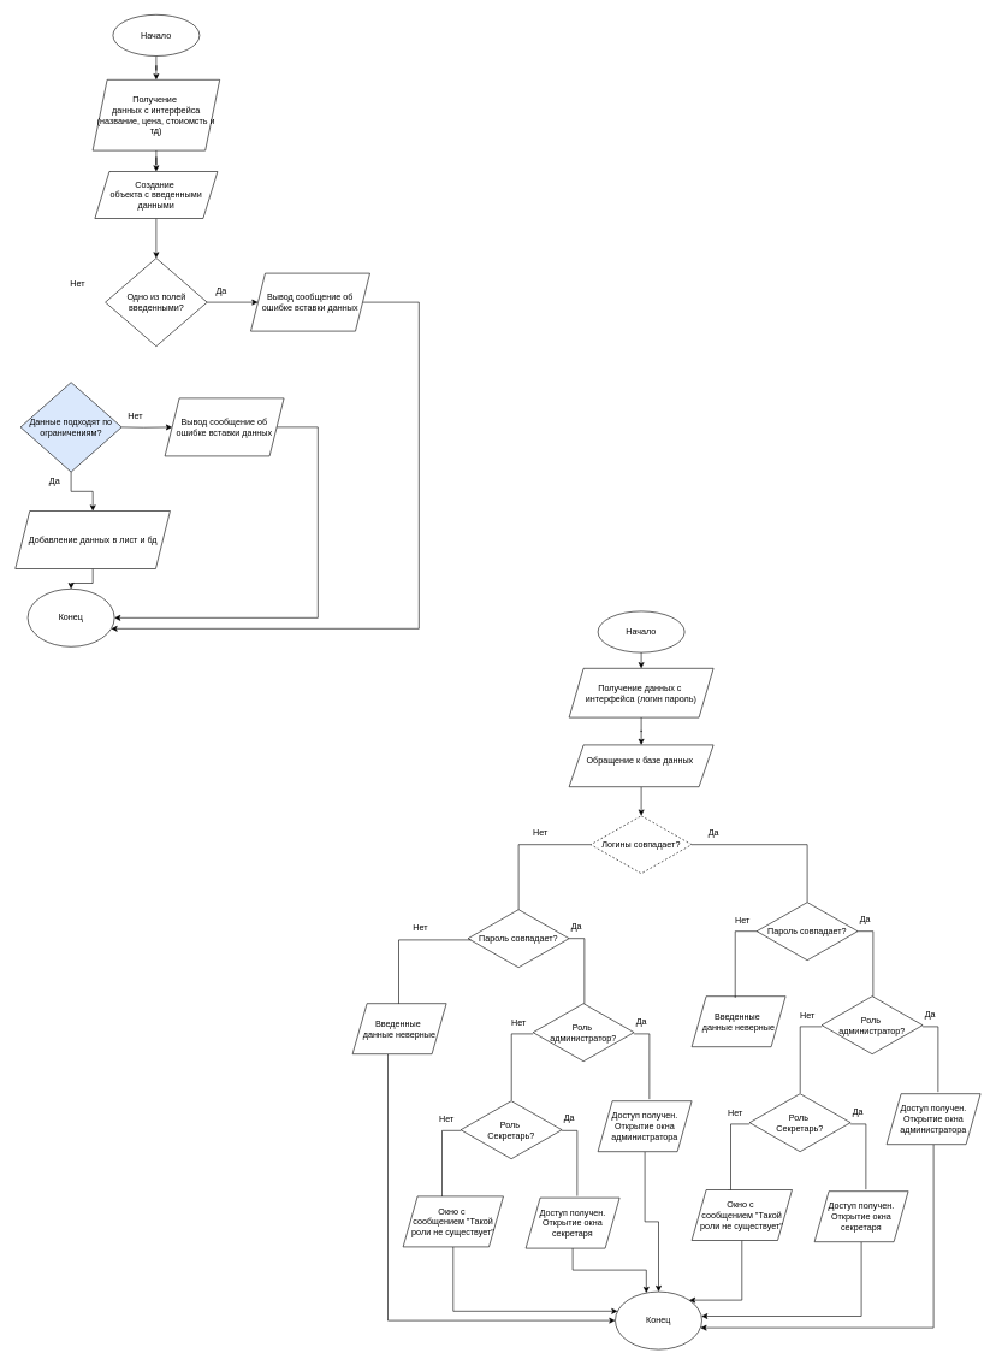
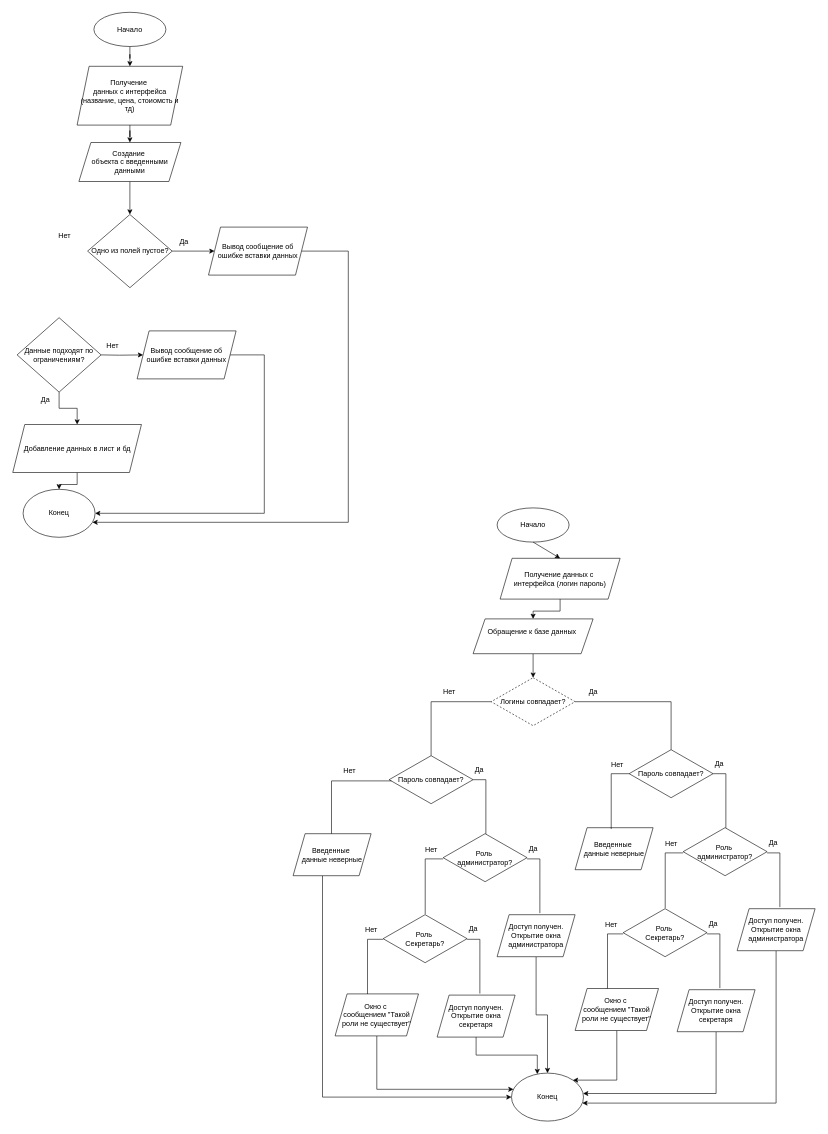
  <mxCell id="0" />
  <mxCell id="1" parent="0" />
  <mxCell id="2" value="Начало" style="ellipse;whiteSpace=wrap;html=1;" vertex="1" parent="1"><mxGeometry x="828" y="846" width="120" height="57" as="geometry" /></mxCell>
  <mxCell id="3" value="" style="edgeStyle=orthogonalEdgeStyle;rounded=0;orthogonalLoop=1;jettySize=auto;html=1;" edge="1" parent="1" source="4" target="7"><mxGeometry relative="1" as="geometry" /></mxCell>
- <mxCell id="4" value="Получение данных с&amp;nbsp;&lt;div&gt;интерфейса (логин пароль)&lt;/div&gt;" style="shape=parallelogram;perimeter=parallelogramPerimeter;whiteSpace=wrap;html=1;fixedSize=1;" vertex="1" parent="1"><mxGeometry x="788" y="925" width="200" height="68" as="geometry" /></mxCell>
+ <mxCell id="4" value="Получение данных с&amp;nbsp;&lt;div&gt;интерфейса (логин пароль)&lt;/div&gt;" style="shape=parallelogram;perimeter=parallelogramPerimeter;whiteSpace=wrap;html=1;fixedSize=1;" vertex="1" parent="1"><mxGeometry x="833" y="930" width="200" height="68" as="geometry" /></mxCell>
  <mxCell id="5" value="" style="endArrow=classic;html=1;rounded=0;entryX=0.5;entryY=0;entryDx=0;entryDy=0;exitX=0.5;exitY=1;exitDx=0;exitDy=0;" edge="1" parent="1" source="2" target="4"><mxGeometry width="50" height="50" relative="1" as="geometry"><mxPoint x="868" y="789" as="sourcePoint" /><mxPoint x="918" y="739" as="targetPoint" /></mxGeometry></mxCell>
  <mxCell id="6" style="edgeStyle=orthogonalEdgeStyle;rounded=0;orthogonalLoop=1;jettySize=auto;html=1;entryX=0.5;entryY=0;entryDx=0;entryDy=0;" edge="1" parent="1" source="7" target="9"><mxGeometry relative="1" as="geometry" /></mxCell>
  <mxCell id="7" value="Обращение к базе данных&amp;nbsp;&lt;div&gt;&lt;br&gt;&lt;/div&gt;" style="shape=parallelogram;perimeter=parallelogramPerimeter;whiteSpace=wrap;html=1;fixedSize=1;" vertex="1" parent="1"><mxGeometry x="788" y="1031" width="200" height="58" as="geometry" /></mxCell>
  <mxCell id="8" style="edgeStyle=orthogonalEdgeStyle;rounded=0;orthogonalLoop=1;jettySize=auto;html=1;endArrow=none;endFill=0;" edge="1" parent="1" source="9" target="10"><mxGeometry relative="1" as="geometry"><Array as="points"><mxPoint x="1118" y="1169" /></Array></mxGeometry></mxCell>
  <mxCell id="9" value="Логины совпадает?" style="rhombus;whiteSpace=wrap;html=1;dashed=1;" vertex="1" parent="1"><mxGeometry x="818" y="1129" width="140" height="80" as="geometry" /></mxCell>
  <mxCell id="10" value="Пароль совпадает?" style="rhombus;whiteSpace=wrap;html=1;" vertex="1" parent="1"><mxGeometry x="1048" y="1249" width="140" height="80" as="geometry" /></mxCell>
  <mxCell id="11" style="edgeStyle=orthogonalEdgeStyle;rounded=0;orthogonalLoop=1;jettySize=auto;html=1;entryX=0;entryY=0.5;entryDx=0;entryDy=0;endArrow=none;endFill=0;" edge="1" parent="1" target="9"><mxGeometry relative="1" as="geometry"><mxPoint x="718" y="1259" as="sourcePoint" /><Array as="points"><mxPoint x="718" y="1169" /></Array></mxGeometry></mxCell>
  <mxCell id="12" value="Нет" style="text;html=1;align=center;verticalAlign=middle;resizable=0;points=[];autosize=1;strokeColor=none;fillColor=none;" vertex="1" parent="1"><mxGeometry x="728" y="1137" width="40" height="30" as="geometry" /></mxCell>
  <mxCell id="13" value="Да" style="text;html=1;align=center;verticalAlign=middle;resizable=0;points=[];autosize=1;strokeColor=none;fillColor=none;" vertex="1" parent="1"><mxGeometry x="968" y="1137" width="40" height="30" as="geometry" /></mxCell>
  <mxCell id="14" value="Нет" style="text;html=1;align=center;verticalAlign=middle;resizable=0;points=[];autosize=1;strokeColor=none;fillColor=none;" vertex="1" parent="1"><mxGeometry x="1008" y="1259" width="40" height="30" as="geometry" /></mxCell>
  <mxCell id="15" value="Введенные&amp;nbsp;&lt;div&gt;данные неверные&lt;/div&gt;" style="shape=parallelogram;perimeter=parallelogramPerimeter;whiteSpace=wrap;html=1;fixedSize=1;" vertex="1" parent="1"><mxGeometry x="958" y="1379" width="130" height="70" as="geometry" /></mxCell>
  <mxCell id="16" value="Пароль совпадает?" style="rhombus;whiteSpace=wrap;html=1;" vertex="1" parent="1"><mxGeometry x="648" y="1259" width="140" height="80" as="geometry" /></mxCell>
  <mxCell id="17" style="edgeStyle=orthogonalEdgeStyle;rounded=0;orthogonalLoop=1;jettySize=auto;html=1;entryX=0;entryY=0.5;entryDx=0;entryDy=0;endArrow=none;endFill=0;" edge="1" parent="1"><mxGeometry relative="1" as="geometry"><mxPoint x="552" y="1391" as="sourcePoint" /><mxPoint x="652" y="1301" as="targetPoint" /><Array as="points"><mxPoint x="552" y="1301" /></Array></mxGeometry></mxCell>
  <mxCell id="18" value="Нет" style="text;html=1;align=center;verticalAlign=middle;resizable=0;points=[];autosize=1;strokeColor=none;fillColor=none;" vertex="1" parent="1"><mxGeometry x="562" y="1269" width="40" height="30" as="geometry" /></mxCell>
  <mxCell id="19" style="edgeStyle=orthogonalEdgeStyle;rounded=0;orthogonalLoop=1;jettySize=auto;html=1;entryX=0;entryY=0.5;entryDx=0;entryDy=0;" edge="1" parent="1" source="20" target="33"><mxGeometry relative="1" as="geometry"><Array as="points"><mxPoint x="537" y="1828" /></Array></mxGeometry></mxCell>
  <mxCell id="20" value="Введенные&amp;nbsp;&lt;div&gt;данные неверные&lt;/div&gt;" style="shape=parallelogram;perimeter=parallelogramPerimeter;whiteSpace=wrap;html=1;fixedSize=1;" vertex="1" parent="1"><mxGeometry x="488" y="1389" width="130" height="70" as="geometry" /></mxCell>
  <mxCell id="21" style="edgeStyle=orthogonalEdgeStyle;rounded=0;orthogonalLoop=1;jettySize=auto;html=1;entryX=0.856;entryY=0.006;entryDx=0;entryDy=0;entryPerimeter=0;endArrow=none;endFill=0;" edge="1" parent="1" source="16"><mxGeometry relative="1" as="geometry"><mxPoint x="809.28" y="1389.42" as="targetPoint" /><Array as="points"><mxPoint x="809" y="1299" /></Array></mxGeometry></mxCell>
  <mxCell id="22" value="Да" style="text;html=1;align=center;verticalAlign=middle;resizable=0;points=[];autosize=1;strokeColor=none;fillColor=none;" vertex="1" parent="1"><mxGeometry x="778" y="1267" width="40" height="30" as="geometry" /></mxCell>
  <mxCell id="23" value="Роль&amp;nbsp;&lt;div&gt;администратор?&lt;/div&gt;" style="rhombus;whiteSpace=wrap;html=1;" vertex="1" parent="1"><mxGeometry x="738" y="1389" width="140" height="80" as="geometry" /></mxCell>
  <mxCell id="24" style="edgeStyle=orthogonalEdgeStyle;rounded=0;orthogonalLoop=1;jettySize=auto;html=1;entryX=0.463;entryY=0.03;entryDx=0;entryDy=0;entryPerimeter=0;endArrow=none;endFill=0;" edge="1" parent="1" source="10" target="15"><mxGeometry relative="1" as="geometry"><Array as="points"><mxPoint x="1018" y="1289" /></Array></mxGeometry></mxCell>
  <mxCell id="25" style="edgeStyle=orthogonalEdgeStyle;rounded=0;orthogonalLoop=1;jettySize=auto;html=1;entryX=0.856;entryY=0.006;entryDx=0;entryDy=0;entryPerimeter=0;endArrow=none;endFill=0;" edge="1" parent="1"><mxGeometry relative="1" as="geometry"><mxPoint x="1188" y="1289" as="sourcePoint" /><mxPoint x="1209.28" y="1379.42" as="targetPoint" /><Array as="points"><mxPoint x="1209" y="1289" /></Array></mxGeometry></mxCell>
  <mxCell id="26" value="Да" style="text;html=1;align=center;verticalAlign=middle;resizable=0;points=[];autosize=1;strokeColor=none;fillColor=none;" vertex="1" parent="1"><mxGeometry x="1178" y="1257" width="40" height="30" as="geometry" /></mxCell>
  <mxCell id="27" value="Роль&amp;nbsp;&lt;div&gt;администратор?&lt;/div&gt;" style="rhombus;whiteSpace=wrap;html=1;" vertex="1" parent="1"><mxGeometry x="1138" y="1379" width="140" height="80" as="geometry" /></mxCell>
  <mxCell id="28" value="Нет" style="text;html=1;align=center;verticalAlign=middle;resizable=0;points=[];autosize=1;strokeColor=none;fillColor=none;" vertex="1" parent="1"><mxGeometry y="1401" width="40" height="30" as="geometry" x="698" /></mxCell>
  <mxCell id="29" style="edgeStyle=orthogonalEdgeStyle;rounded=0;orthogonalLoop=1;jettySize=auto;html=1;entryX=0.463;entryY=0.03;entryDx=0;entryDy=0;entryPerimeter=0;endArrow=none;endFill=0;" edge="1" parent="1"><mxGeometry relative="1" as="geometry"><mxPoint x="738" y="1431" as="sourcePoint" /><Array as="points"><mxPoint x="708" y="1431" /></Array><mxPoint x="708.19" y="1523.1" as="targetPoint" /></mxGeometry></mxCell>
  <mxCell id="30" style="edgeStyle=orthogonalEdgeStyle;rounded=0;orthogonalLoop=1;jettySize=auto;html=1;entryX=0.856;entryY=0.006;entryDx=0;entryDy=0;entryPerimeter=0;endArrow=none;endFill=0;" edge="1" parent="1"><mxGeometry relative="1" as="geometry"><mxPoint x="878" y="1431" as="sourcePoint" /><mxPoint x="899.28" y="1521.42" as="targetPoint" /><Array as="points"><mxPoint x="899" y="1431" /></Array></mxGeometry></mxCell>
  <mxCell id="31" value="Да" style="text;html=1;align=center;verticalAlign=middle;resizable=0;points=[];autosize=1;strokeColor=none;fillColor=none;" vertex="1" parent="1"><mxGeometry x="868" y="1399" width="40" height="30" as="geometry" /></mxCell>
  <mxCell id="32" value="Роль&amp;nbsp;&lt;div&gt;Секретарь?&lt;/div&gt;" style="rhombus;whiteSpace=wrap;html=1;" vertex="1" parent="1"><mxGeometry x="638" y="1524" width="140" height="80" as="geometry" /></mxCell>
  <mxCell id="33" value="Конец" style="ellipse;whiteSpace=wrap;html=1;" vertex="1" parent="1"><mxGeometry x="852" y="1788" width="120" height="80" as="geometry" /></mxCell>
  <mxCell id="34" style="edgeStyle=orthogonalEdgeStyle;rounded=0;orthogonalLoop=1;jettySize=auto;html=1;entryX=0.5;entryY=0;entryDx=0;entryDy=0;" edge="1" parent="1" source="35" target="33"><mxGeometry relative="1" as="geometry" /></mxCell>
  <mxCell id="35" value="Доступ получен. Открытие окна администратора" style="shape=parallelogram;perimeter=parallelogramPerimeter;whiteSpace=wrap;html=1;fixedSize=1;" vertex="1" parent="1"><mxGeometry x="828" y="1524" width="130" height="70" as="geometry" /></mxCell>
  <mxCell id="36" value="Нет" style="text;html=1;align=center;verticalAlign=middle;resizable=0;points=[];autosize=1;strokeColor=none;fillColor=none;" vertex="1" parent="1"><mxGeometry x="1098" y="1391" width="40" height="30" as="geometry" /></mxCell>
  <mxCell id="37" style="edgeStyle=orthogonalEdgeStyle;rounded=0;orthogonalLoop=1;jettySize=auto;html=1;entryX=0.463;entryY=0.03;entryDx=0;entryDy=0;entryPerimeter=0;endArrow=none;endFill=0;" edge="1" parent="1"><mxGeometry relative="1" as="geometry"><mxPoint x="1138" y="1421" as="sourcePoint" /><Array as="points"><mxPoint x="1108" y="1421" /></Array><mxPoint x="1108.19" y="1513.1" as="targetPoint" /></mxGeometry></mxCell>
  <mxCell id="38" style="edgeStyle=orthogonalEdgeStyle;rounded=0;orthogonalLoop=1;jettySize=auto;html=1;entryX=0.856;entryY=0.006;entryDx=0;entryDy=0;entryPerimeter=0;endArrow=none;endFill=0;" edge="1" parent="1"><mxGeometry relative="1" as="geometry"><mxPoint x="1278" y="1421" as="sourcePoint" /><mxPoint x="1299.28" y="1511.42" as="targetPoint" /><Array as="points"><mxPoint x="1299" y="1421" /></Array></mxGeometry></mxCell>
  <mxCell id="39" value="Да" style="text;html=1;align=center;verticalAlign=middle;resizable=0;points=[];autosize=1;strokeColor=none;fillColor=none;" vertex="1" parent="1"><mxGeometry x="1268" y="1389" width="40" height="30" as="geometry" /></mxCell>
  <mxCell id="40" value="Роль&amp;nbsp;&lt;div&gt;Секретарь?&lt;/div&gt;" style="rhombus;whiteSpace=wrap;html=1;" vertex="1" parent="1"><mxGeometry x="1038" y="1514" width="140" height="80" as="geometry" /></mxCell>
  <mxCell id="41" style="edgeStyle=orthogonalEdgeStyle;rounded=0;orthogonalLoop=1;jettySize=auto;html=1;" edge="1" parent="1" source="42" target="33"><mxGeometry relative="1" as="geometry"><Array as="points"><mxPoint x="1293" y="1838" /></Array></mxGeometry></mxCell>
  <mxCell id="42" value="Доступ получен. Открытие окна администратора" style="shape=parallelogram;perimeter=parallelogramPerimeter;whiteSpace=wrap;html=1;fixedSize=1;" vertex="1" parent="1"><mxGeometry x="1228" y="1514" width="130" height="70" as="geometry" /></mxCell>
  <mxCell id="43" value="Нет" style="text;html=1;align=center;verticalAlign=middle;resizable=0;points=[];autosize=1;strokeColor=none;fillColor=none;" vertex="1" parent="1"><mxGeometry x="598" y="1535" width="40" height="30" as="geometry" /></mxCell>
  <mxCell id="44" style="edgeStyle=orthogonalEdgeStyle;rounded=0;orthogonalLoop=1;jettySize=auto;html=1;entryX=0.463;entryY=0.03;entryDx=0;entryDy=0;entryPerimeter=0;endArrow=none;endFill=0;" edge="1" parent="1"><mxGeometry relative="1" as="geometry"><mxPoint x="638" y="1565" as="sourcePoint" /><Array as="points"><mxPoint x="612" y="1565" /><mxPoint x="612" y="1657" /></Array><mxPoint x="608.19" y="1657.1" as="targetPoint" /></mxGeometry></mxCell>
  <mxCell id="45" style="edgeStyle=orthogonalEdgeStyle;rounded=0;orthogonalLoop=1;jettySize=auto;html=1;entryX=0.856;entryY=0.006;entryDx=0;entryDy=0;entryPerimeter=0;endArrow=none;endFill=0;" edge="1" parent="1"><mxGeometry relative="1" as="geometry"><mxPoint x="778" y="1565" as="sourcePoint" /><mxPoint x="799.28" y="1655.42" as="targetPoint" /><Array as="points"><mxPoint x="799" y="1565" /></Array></mxGeometry></mxCell>
  <mxCell id="46" value="Да" style="text;html=1;align=center;verticalAlign=middle;resizable=0;points=[];autosize=1;strokeColor=none;fillColor=none;" vertex="1" parent="1"><mxGeometry x="768" y="1533" width="40" height="30" as="geometry" /></mxCell>
  <mxCell id="47" style="edgeStyle=orthogonalEdgeStyle;rounded=0;orthogonalLoop=1;jettySize=auto;html=1;" edge="1" parent="1" source="48" target="33"><mxGeometry relative="1" as="geometry"><Array as="points"><mxPoint x="793" y="1758" /><mxPoint x="895" y="1758" /></Array></mxGeometry></mxCell>
  <mxCell id="48" value="Доступ получен. Открытие окна секретаря" style="shape=parallelogram;perimeter=parallelogramPerimeter;whiteSpace=wrap;html=1;fixedSize=1;" vertex="1" parent="1"><mxGeometry x="728" y="1658" width="130" height="70" as="geometry" /></mxCell>
  <mxCell id="49" style="edgeStyle=orthogonalEdgeStyle;rounded=0;orthogonalLoop=1;jettySize=auto;html=1;" edge="1" parent="1" source="50" target="33"><mxGeometry relative="1" as="geometry"><Array as="points"><mxPoint x="627" y="1815" /></Array></mxGeometry></mxCell>
  <mxCell id="50" value="Окно с&amp;nbsp;&lt;div&gt;сообщением &quot;Такой роли не существует&quot;&lt;/div&gt;" style="shape=parallelogram;perimeter=parallelogramPerimeter;whiteSpace=wrap;html=1;fixedSize=1;" vertex="1" parent="1"><mxGeometry x="558" y="1656" width="139" height="70" as="geometry" /></mxCell>
  <mxCell id="51" value="Нет" style="text;html=1;align=center;verticalAlign=middle;resizable=0;points=[];autosize=1;strokeColor=none;fillColor=none;" vertex="1" parent="1"><mxGeometry x="998" y="1526" width="40" height="30" as="geometry" /></mxCell>
  <mxCell id="52" style="edgeStyle=orthogonalEdgeStyle;rounded=0;orthogonalLoop=1;jettySize=auto;html=1;entryX=0.463;entryY=0.03;entryDx=0;entryDy=0;entryPerimeter=0;endArrow=none;endFill=0;" edge="1" parent="1"><mxGeometry relative="1" as="geometry"><mxPoint x="1038" y="1556" as="sourcePoint" /><Array as="points"><mxPoint x="1012" y="1556" /><mxPoint x="1012" y="1648" /></Array><mxPoint x="1008.19" y="1648.1" as="targetPoint" /></mxGeometry></mxCell>
  <mxCell id="53" style="edgeStyle=orthogonalEdgeStyle;rounded=0;orthogonalLoop=1;jettySize=auto;html=1;entryX=0.856;entryY=0.006;entryDx=0;entryDy=0;entryPerimeter=0;endArrow=none;endFill=0;" edge="1" parent="1"><mxGeometry relative="1" as="geometry"><mxPoint x="1178" y="1556" as="sourcePoint" /><mxPoint x="1199.28" y="1646.42" as="targetPoint" /><Array as="points"><mxPoint x="1199" y="1556" /></Array></mxGeometry></mxCell>
  <mxCell id="54" value="Да" style="text;html=1;align=center;verticalAlign=middle;resizable=0;points=[];autosize=1;strokeColor=none;fillColor=none;" vertex="1" parent="1"><mxGeometry x="1168" y="1524" width="40" height="30" as="geometry" /></mxCell>
  <mxCell id="55" style="edgeStyle=orthogonalEdgeStyle;rounded=0;orthogonalLoop=1;jettySize=auto;html=1;" edge="1" parent="1" source="56" target="33"><mxGeometry relative="1" as="geometry"><Array as="points"><mxPoint x="1193" y="1822" /></Array></mxGeometry></mxCell>
  <mxCell id="56" value="Доступ получен. Открытие окна секретаря" style="shape=parallelogram;perimeter=parallelogramPerimeter;whiteSpace=wrap;html=1;fixedSize=1;" vertex="1" parent="1"><mxGeometry x="1128" y="1649" width="130" height="70" as="geometry" /></mxCell>
  <mxCell id="57" style="edgeStyle=orthogonalEdgeStyle;rounded=0;orthogonalLoop=1;jettySize=auto;html=1;entryX=1;entryY=0;entryDx=0;entryDy=0;" edge="1" parent="1" source="58" target="33"><mxGeometry relative="1" as="geometry"><Array as="points"><mxPoint x="1028" y="1800" /></Array></mxGeometry></mxCell>
  <mxCell id="58" value="Окно с&amp;nbsp;&lt;div&gt;сообщением &quot;Такой роли не существует&quot;&lt;/div&gt;" style="shape=parallelogram;perimeter=parallelogramPerimeter;whiteSpace=wrap;html=1;fixedSize=1;" vertex="1" parent="1"><mxGeometry x="958" y="1647" width="139" height="70" as="geometry" /></mxCell>
  <mxCell id="59" style="edgeStyle=orthogonalEdgeStyle;rounded=0;orthogonalLoop=1;jettySize=auto;html=1;entryX=0.5;entryY=0;entryDx=0;entryDy=0;" edge="1" parent="1" source="60" target="62"><mxGeometry relative="1" as="geometry" /></mxCell>
  <mxCell id="60" value="Начало" style="ellipse;whiteSpace=wrap;html=1;" vertex="1" parent="1"><mxGeometry x="156" y="20" width="120" height="57" as="geometry" /></mxCell>
  <mxCell id="61" style="edgeStyle=orthogonalEdgeStyle;rounded=0;orthogonalLoop=1;jettySize=auto;html=1;" edge="1" parent="1" source="62" target="64"><mxGeometry relative="1" as="geometry" /></mxCell>
  <mxCell id="62" value="Получение&amp;nbsp;&lt;div&gt;данных с интерфейса (название, цена, стоиомсть и тд)&lt;/div&gt;" style="shape=parallelogram;perimeter=parallelogramPerimeter;whiteSpace=wrap;html=1;fixedSize=1;" vertex="1" parent="1"><mxGeometry x="128" y="110" width="176" height="98" as="geometry" /></mxCell>
  <mxCell id="63" style="edgeStyle=orthogonalEdgeStyle;rounded=0;orthogonalLoop=1;jettySize=auto;html=1;entryX=0.5;entryY=0;entryDx=0;entryDy=0;" edge="1" parent="1" source="64" target="66"><mxGeometry relative="1" as="geometry" /></mxCell>
  <mxCell id="64" value="Создание&amp;nbsp;&lt;div&gt;объекта с введенными данными&lt;/div&gt;" style="shape=parallelogram;perimeter=parallelogramPerimeter;whiteSpace=wrap;html=1;fixedSize=1;" vertex="1" parent="1"><mxGeometry x="131" y="237" width="170" height="65" as="geometry" /></mxCell>
  <mxCell id="65" style="edgeStyle=orthogonalEdgeStyle;rounded=0;orthogonalLoop=1;jettySize=auto;html=1;" edge="1" parent="1" source="66" target="68"><mxGeometry relative="1" as="geometry" /></mxCell>
- <mxCell id="66" value="Одно из полей введенными?" style="rhombus;whiteSpace=wrap;html=1;" vertex="1" parent="1"><mxGeometry x="145.5" y="357" width="141" height="122" as="geometry" /></mxCell>
+ <mxCell id="66" value="Одно из полей пустое?" style="rhombus;whiteSpace=wrap;html=1;" vertex="1" parent="1"><mxGeometry x="145.5" y="357" width="141" height="122" as="geometry" /></mxCell>
  <mxCell id="67" style="edgeStyle=orthogonalEdgeStyle;rounded=0;orthogonalLoop=1;jettySize=auto;html=1;" edge="1" parent="1" source="68" target="80"><mxGeometry relative="1" as="geometry"><Array as="points"><mxPoint x="580" y="418" /><mxPoint x="580" y="870" /></Array></mxGeometry></mxCell>
  <mxCell id="68" value="Вывод сообщение об ошибке вставки данных" style="shape=parallelogram;perimeter=parallelogramPerimeter;whiteSpace=wrap;html=1;fixedSize=1;" vertex="1" parent="1"><mxGeometry x="347" y="378" width="165" height="80" as="geometry" /></mxCell>
  <mxCell id="69" value="Да" style="text;html=1;align=center;verticalAlign=middle;resizable=0;points=[];autosize=1;strokeColor=none;fillColor=none;" vertex="1" parent="1"><mxGeometry x="289" y="390" width="33" height="26" as="geometry" /></mxCell>
  <mxCell id="70" style="edgeStyle=orthogonalEdgeStyle;rounded=0;orthogonalLoop=1;jettySize=auto;html=1;" edge="1" parent="1" source="71" target="78"><mxGeometry relative="1" as="geometry" /></mxCell>
- <mxCell id="71" value="Данные подходят по ограничениям?" style="rhombus;whiteSpace=wrap;html=1;fillColor=#dae8fc;" vertex="1" parent="1"><mxGeometry x="28" y="529" width="140" height="124" as="geometry" /></mxCell>
+ <mxCell id="71" value="Данные подходят по ограничениям?" style="rhombus;whiteSpace=wrap;html=1;" vertex="1" parent="1"><mxGeometry x="28" y="529" width="140" height="124" as="geometry" /></mxCell>
  <mxCell id="72" value="Нет" style="text;html=1;align=center;verticalAlign=middle;resizable=0;points=[];autosize=1;strokeColor=none;fillColor=none;" vertex="1" parent="1"><mxGeometry x="88" y="380" width="38" height="26" as="geometry" /></mxCell>
  <mxCell id="73" style="edgeStyle=orthogonalEdgeStyle;rounded=0;orthogonalLoop=1;jettySize=auto;html=1;" edge="1" parent="1" target="75"><mxGeometry relative="1" as="geometry"><mxPoint x="168" y="591" as="sourcePoint" /></mxGeometry></mxCell>
  <mxCell id="74" style="edgeStyle=orthogonalEdgeStyle;rounded=0;orthogonalLoop=1;jettySize=auto;html=1;" edge="1" parent="1" source="75" target="80"><mxGeometry relative="1" as="geometry"><Array as="points"><mxPoint x="440" y="591" /><mxPoint x="440" y="855" /></Array></mxGeometry></mxCell>
  <mxCell id="75" value="Вывод сообщение об ошибке вставки данных" style="shape=parallelogram;perimeter=parallelogramPerimeter;whiteSpace=wrap;html=1;fixedSize=1;" vertex="1" parent="1"><mxGeometry x="228" y="551" width="165" height="80" as="geometry" /></mxCell>
  <mxCell id="76" value="Нет" style="text;html=1;align=center;verticalAlign=middle;resizable=0;points=[];autosize=1;strokeColor=none;fillColor=none;" vertex="1" parent="1"><mxGeometry x="168" y="563" width="38" height="26" as="geometry" /></mxCell>
  <mxCell id="77" value="" style="edgeStyle=orthogonalEdgeStyle;rounded=0;orthogonalLoop=1;jettySize=auto;html=1;" edge="1" parent="1" source="78" target="80"><mxGeometry relative="1" as="geometry" /></mxCell>
  <mxCell id="78" value="Добавление данных в лист и бд" style="shape=parallelogram;perimeter=parallelogramPerimeter;whiteSpace=wrap;html=1;fixedSize=1;" vertex="1" parent="1"><mxGeometry x="20.75" y="707" width="214.5" height="80" as="geometry" /></mxCell>
  <mxCell id="79" value="Да" style="text;html=1;align=center;verticalAlign=middle;resizable=0;points=[];autosize=1;strokeColor=none;fillColor=none;" vertex="1" parent="1"><mxGeometry x="58" y="653" width="33" height="26" as="geometry" /></mxCell>
  <mxCell id="80" value="Конец" style="ellipse;whiteSpace=wrap;html=1;" vertex="1" parent="1"><mxGeometry x="38" y="815" width="120" height="80" as="geometry" /></mxCell>
